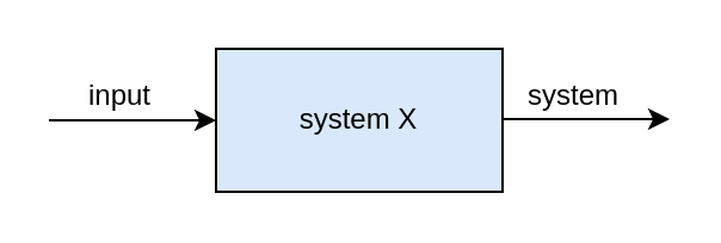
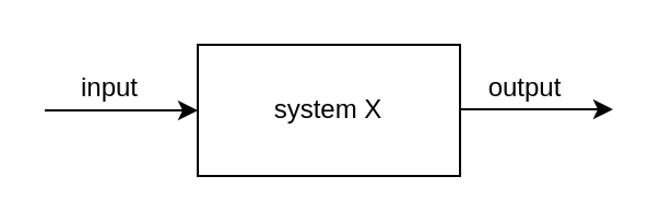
  <mxCell id="0" />
  <mxCell id="1" parent="0" />
- <mxCell id="2" value="system X" style="rounded=0;whiteSpace=wrap;html=1;fillColor=#dae8fc;" parent="1" vertex="1"><mxGeometry x="90" y="20" width="120" height="60" as="geometry" /></mxCell>
+ <mxCell id="2" value="system X" style="rounded=0;whiteSpace=wrap;html=1;" parent="1" vertex="1"><mxGeometry x="90" y="20" width="120" height="60" as="geometry" /></mxCell>
  <mxCell id="3" value="" style="endArrow=classic;html=1;entryX=0;entryY=0.5;entryDx=0;entryDy=0;" parent="1" target="2" edge="1"><mxGeometry width="50" height="50" relative="1" as="geometry"><mxPoint x="20" y="50" as="sourcePoint" /><mxPoint x="50" y="160" as="targetPoint" /><Array as="points"><mxPoint x="20" y="50" /></Array></mxGeometry></mxCell>
  <mxCell id="4" value="" style="endArrow=classic;html=1;entryX=0;entryY=0.5;entryDx=0;entryDy=0;" edge="1" parent="1"><mxGeometry width="50" height="50" relative="1" as="geometry"><mxPoint x="210" y="49.5" as="sourcePoint" /><mxPoint x="280" y="49.5" as="targetPoint" /><Array as="points"><mxPoint x="210" y="49.5" /></Array></mxGeometry></mxCell>
  <mxCell id="5" value="input" style="text;html=1;strokeColor=none;fillColor=none;align=center;verticalAlign=middle;whiteSpace=wrap;rounded=0;" vertex="1" parent="1"><mxGeometry x="30" y="30" width="40" height="20" as="geometry" /></mxCell>
- <mxCell id="6" value="system" style="text;html=1;strokeColor=none;fillColor=none;align=center;verticalAlign=middle;whiteSpace=wrap;rounded=0;" vertex="1" parent="1"><mxGeometry x="220" y="30" width="40" height="20" as="geometry" /></mxCell>
+ <mxCell id="6" value="output" style="text;html=1;strokeColor=none;fillColor=none;align=center;verticalAlign=middle;whiteSpace=wrap;rounded=0;" vertex="1" parent="1"><mxGeometry x="220" y="30" width="40" height="20" as="geometry" /></mxCell>
